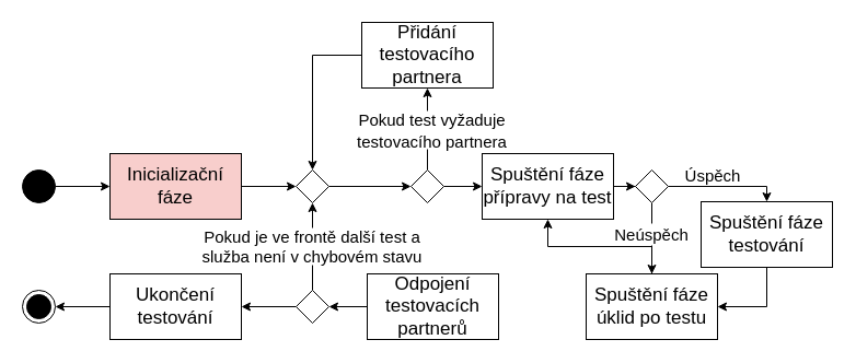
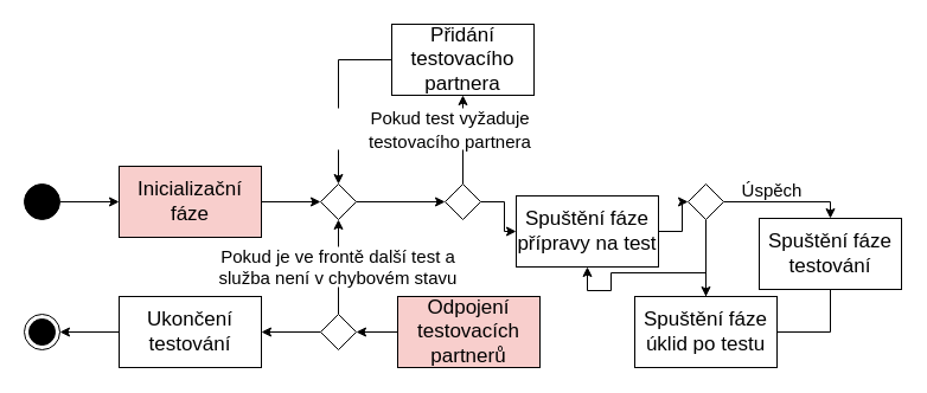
  <mxCell id="0" />
  <mxCell id="1" parent="0" />
  <mxCell id="2" style="edgeStyle=orthogonalEdgeStyle;rounded=0;orthogonalLoop=1;jettySize=auto;html=1;entryX=0;entryY=0.5;entryDx=0;entryDy=0;fontSize=17;" parent="1" source="3" target="24" edge="1"><mxGeometry relative="1" as="geometry" /></mxCell>
  <mxCell id="3" value="Inicializační fáze" style="rounded=0;whiteSpace=wrap;html=1;fontSize=17;fillColor=#f8cecc;" parent="1" vertex="1"><mxGeometry x="100" y="140" width="120" height="60" as="geometry" /></mxCell>
  <mxCell id="4" style="edgeStyle=orthogonalEdgeStyle;rounded=0;orthogonalLoop=1;jettySize=auto;html=1;entryX=0;entryY=0.5;entryDx=0;entryDy=0;" parent="1" source="5" target="31" edge="1"><mxGeometry relative="1" as="geometry" /></mxCell>
- <mxCell id="5" value="Spuštění fáze přípravy na test" style="rounded=0;whiteSpace=wrap;html=1;fontSize=17;" parent="1" vertex="1"><mxGeometry x="440" y="140" width="120" height="60" as="geometry" /></mxCell>
- <mxCell id="6" style="edgeStyle=orthogonalEdgeStyle;rounded=0;orthogonalLoop=1;jettySize=auto;html=1;entryX=1;entryY=0.5;entryDx=0;entryDy=0;" parent="1" source="7" target="9" edge="1"><mxGeometry relative="1" as="geometry" /></mxCell>
+ <mxCell id="5" value="Spuštění fáze přípravy na test" style="rounded=0;whiteSpace=wrap;html=1;fontSize=17;" parent="1" vertex="1"><mxGeometry x="435" y="165" width="120" height="60" as="geometry" /></mxCell>
+ <mxCell id="6" style="edgeStyle=orthogonalEdgeStyle;rounded=0;orthogonalLoop=1;jettySize=auto;html=1;entryX=1;entryY=0.5;entryDx=0;entryDy=0;endArrow=none;" parent="1" source="7" target="9" edge="1"><mxGeometry relative="1" as="geometry" /></mxCell>
  <mxCell id="7" value="Spuštění fáze testování" style="rounded=0;whiteSpace=wrap;html=1;fontSize=17;" parent="1" vertex="1"><mxGeometry x="640" y="184" width="120" height="60" as="geometry" /></mxCell>
  <mxCell id="8" style="edgeStyle=orthogonalEdgeStyle;rounded=0;orthogonalLoop=1;jettySize=auto;html=1;fontSize=17;" parent="1" source="9" target="5" edge="1"><mxGeometry relative="1" as="geometry"><mxPoint x="530" y="280" as="targetPoint" /></mxGeometry></mxCell>
  <mxCell id="9" value="Spuštění fáze úklid po testu" style="rounded=0;whiteSpace=wrap;html=1;fontSize=17;" parent="1" vertex="1"><mxGeometry x="535" y="250" width="120" height="60" as="geometry" /></mxCell>
  <mxCell id="10" style="edgeStyle=orthogonalEdgeStyle;rounded=0;orthogonalLoop=1;jettySize=auto;html=1;entryX=1;entryY=0.5;entryDx=0;entryDy=0;fontSize=17;" parent="1" source="11" target="12" edge="1"><mxGeometry relative="1" as="geometry" /></mxCell>
  <mxCell id="11" value="Ukončení testování" style="rounded=0;whiteSpace=wrap;html=1;fontSize=17;" parent="1" vertex="1"><mxGeometry x="100" y="250" width="120" height="60" as="geometry" /></mxCell>
  <mxCell id="12" value="" style="ellipse;html=1;shape=endState;fillColor=#000000;fontSize=17;" parent="1" vertex="1"><mxGeometry x="20" y="265" width="30" height="30" as="geometry" /></mxCell>
  <mxCell id="13" style="edgeStyle=orthogonalEdgeStyle;rounded=0;orthogonalLoop=1;jettySize=auto;html=1;entryX=1;entryY=0.5;entryDx=0;entryDy=0;fontSize=17;" parent="1" source="15" target="11" edge="1"><mxGeometry relative="1" as="geometry" /></mxCell>
  <mxCell id="14" style="edgeStyle=orthogonalEdgeStyle;rounded=0;orthogonalLoop=1;jettySize=auto;html=1;entryX=0.5;entryY=1;entryDx=0;entryDy=0;fontSize=17;" parent="1" source="15" target="24" edge="1"><mxGeometry relative="1" as="geometry" /></mxCell>
  <mxCell id="15" value="" style="rhombus;whiteSpace=wrap;html=1;strokeColor=#000000;fontSize=17;" parent="1" vertex="1"><mxGeometry x="270" y="265" width="30" height="30" as="geometry" /></mxCell>
  <mxCell id="16" style="edgeStyle=orthogonalEdgeStyle;rounded=0;orthogonalLoop=1;jettySize=auto;html=1;entryX=0;entryY=0.5;entryDx=0;entryDy=0;fontSize=17;" parent="1" source="17" target="3" edge="1"><mxGeometry relative="1" as="geometry" /></mxCell>
  <mxCell id="17" value="" style="ellipse;whiteSpace=wrap;html=1;aspect=fixed;strokeColor=#000000;fillColor=#000000;fontSize=17;" parent="1" vertex="1"><mxGeometry x="20" y="155" width="30" height="30" as="geometry" /></mxCell>
  <mxCell id="18" style="edgeStyle=orthogonalEdgeStyle;rounded=0;orthogonalLoop=1;jettySize=auto;html=1;entryX=0.5;entryY=0;entryDx=0;entryDy=0;fontSize=17;" parent="1" source="19" target="24" edge="1"><mxGeometry relative="1" as="geometry" /></mxCell>
  <mxCell id="19" value="Přidání testovacího partnera" style="rounded=0;whiteSpace=wrap;html=1;fontSize=17;" parent="1" vertex="1"><mxGeometry x="330" y="20" width="120" height="60" as="geometry" /></mxCell>
  <mxCell id="20" style="edgeStyle=orthogonalEdgeStyle;rounded=0;orthogonalLoop=1;jettySize=auto;html=1;entryX=0.5;entryY=1;entryDx=0;entryDy=0;fontSize=17;" parent="1" source="22" target="19" edge="1"><mxGeometry relative="1" as="geometry" /></mxCell>
  <mxCell id="21" style="edgeStyle=orthogonalEdgeStyle;rounded=0;orthogonalLoop=1;jettySize=auto;html=1;entryX=0;entryY=0.5;entryDx=0;entryDy=0;fontSize=17;" parent="1" source="22" target="5" edge="1"><mxGeometry relative="1" as="geometry" /></mxCell>
  <mxCell id="22" value="" style="rhombus;whiteSpace=wrap;html=1;strokeColor=#000000;fontSize=17;" parent="1" vertex="1"><mxGeometry x="375" y="155" width="30" height="30" as="geometry" /></mxCell>
  <mxCell id="23" style="edgeStyle=orthogonalEdgeStyle;rounded=0;orthogonalLoop=1;jettySize=auto;html=1;entryX=0;entryY=0.5;entryDx=0;entryDy=0;fontSize=17;" parent="1" source="24" target="22" edge="1"><mxGeometry relative="1" as="geometry" /></mxCell>
  <mxCell id="24" value="" style="rhombus;whiteSpace=wrap;html=1;strokeColor=#000000;fontSize=17;" parent="1" vertex="1"><mxGeometry x="270" y="155" width="30" height="30" as="geometry" /></mxCell>
  <mxCell id="25" value="Pokud je ve frontě další test a služba není v chybovém stavu" style="text;html=1;strokeColor=none;align=center;verticalAlign=middle;whiteSpace=wrap;rounded=0;fillColor=#ffffff;fontSize=15;" parent="1" vertex="1"><mxGeometry x="177" y="208" width="216" height="34" as="geometry" /></mxCell>
- <mxCell id="26" value="&lt;font style=&quot;font-size: 15px&quot;&gt;Pokud test vyžaduje testovacího partnera&lt;/font&gt;" style="text;html=1;strokeColor=none;align=center;verticalAlign=middle;whiteSpace=wrap;rounded=0;fillColor=#ffffff;fontSize=16;" parent="1" vertex="1"><mxGeometry x="289" y="101" width="211" height="35" as="geometry" /></mxCell>
+ <mxCell id="26" value="&lt;font style=&quot;font-size: 15px&quot;&gt;Pokud test vyžaduje testovacího partnera&lt;/font&gt;" style="text;html=1;strokeColor=none;align=center;verticalAlign=middle;whiteSpace=wrap;rounded=0;fillColor=#ffffff;fontSize=16;" parent="1" vertex="1"><mxGeometry x="274" y="91" width="211" height="35" as="geometry" /></mxCell>
  <mxCell id="27" style="edgeStyle=orthogonalEdgeStyle;rounded=0;orthogonalLoop=1;jettySize=auto;html=1;entryX=1;entryY=0.5;entryDx=0;entryDy=0;" parent="1" source="28" target="15" edge="1"><mxGeometry relative="1" as="geometry" /></mxCell>
- <mxCell id="28" value="Odpojení testovacích partnerů" style="rounded=0;whiteSpace=wrap;html=1;fontSize=17;" parent="1" vertex="1"><mxGeometry x="335" y="250" width="120" height="60" as="geometry" /></mxCell>
+ <mxCell id="28" value="Odpojení testovacích partnerů" style="rounded=0;whiteSpace=wrap;html=1;fontSize=17;fillColor=#f8cecc;" parent="1" vertex="1"><mxGeometry x="335" y="250" width="120" height="60" as="geometry" /></mxCell>
  <mxCell id="29" style="edgeStyle=orthogonalEdgeStyle;rounded=0;orthogonalLoop=1;jettySize=auto;html=1;entryX=0.5;entryY=0;entryDx=0;entryDy=0;" parent="1" source="31" target="7" edge="1"><mxGeometry relative="1" as="geometry"><Array as="points"><mxPoint x="700" y="170" /></Array></mxGeometry></mxCell>
  <mxCell id="30" style="edgeStyle=orthogonalEdgeStyle;rounded=0;orthogonalLoop=1;jettySize=auto;html=1;entryX=0.5;entryY=0;entryDx=0;entryDy=0;" parent="1" source="31" target="9" edge="1"><mxGeometry relative="1" as="geometry" /></mxCell>
  <mxCell id="31" value="" style="rhombus;whiteSpace=wrap;html=1;strokeColor=#000000;fontSize=17;" parent="1" vertex="1"><mxGeometry x="580" y="155" width="30" height="30" as="geometry" /></mxCell>
  <mxCell id="32" value="Úspěch" style="text;html=1;strokeColor=none;align=center;verticalAlign=middle;whiteSpace=wrap;rounded=0;fillColor=#ffffff;fontSize=15;" parent="1" vertex="1"><mxGeometry x="616" y="155" width="70" height="10" as="geometry" /></mxCell>
- <mxCell id="33" value="Neúspěch" style="text;html=1;strokeColor=none;align=center;verticalAlign=middle;whiteSpace=wrap;rounded=0;fillColor=#ffffff;fontSize=15;" parent="1" vertex="1"><mxGeometry x="565" y="204" width="60" height="20" as="geometry" /></mxCell>
